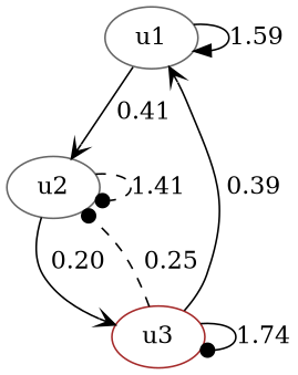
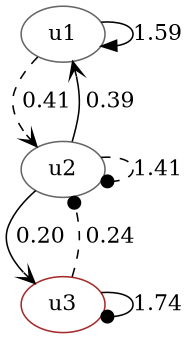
  digraph {
    node [color=gray40]
    edge [arrowhead=vee style=solid]
    u1
    u3 [color=brown]
    u2
    subgraph sub_1 {
      u1
      u3
      u2
    }
    u1 -> u1 [arrowhead=normal label=1.59]
-   u1 -> u2 [label=" 0.41 "]
+   u1 -> u2 [label=" 0.41 " style=dashed]
    u3 -> u3 [arrowhead=dot label=1.74]
-   u3 -> u2 [arrowhead=dot label=" 0.25" style=dashed]
-   u3 -> u1 [label=" 0.39 "]
+   u3 -> u2 [arrowhead=dot label=" 0.24" style=dashed]
+   u2 -> u1 [label=" 0.39 "]
    u2 -> u3 [label=" 0.20 "]
    u2 -> u2 [arrowhead=dot label=1.41 style=dashed]
  }
